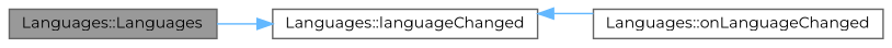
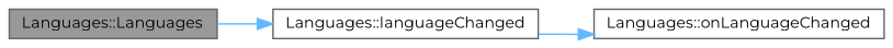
  digraph {
    fontname=Montserrat
    rankdir=LR
    node [color=grey40 fillcolor=white fontname=Montserrat fontsize=10 shape=box style=filled]
    edge [color=steelblue1 fontname=Montserrat fontsize=10 labelfontname=Helvetica labelfontsize=10 style=solid]
    n1 [color=gray40 fillcolor=grey60 fontcolor=black height=0.2 label="Languages::Languages" width=0.4]
    n2 [height=0.2 label="Languages::languageChanged" width=0.4]
    n3 [height=0.2 label="Languages::onLanguageChanged" width=0.4]
    n1 -> n2
-   n3 -> n2
+   n2 -> n3
  }
